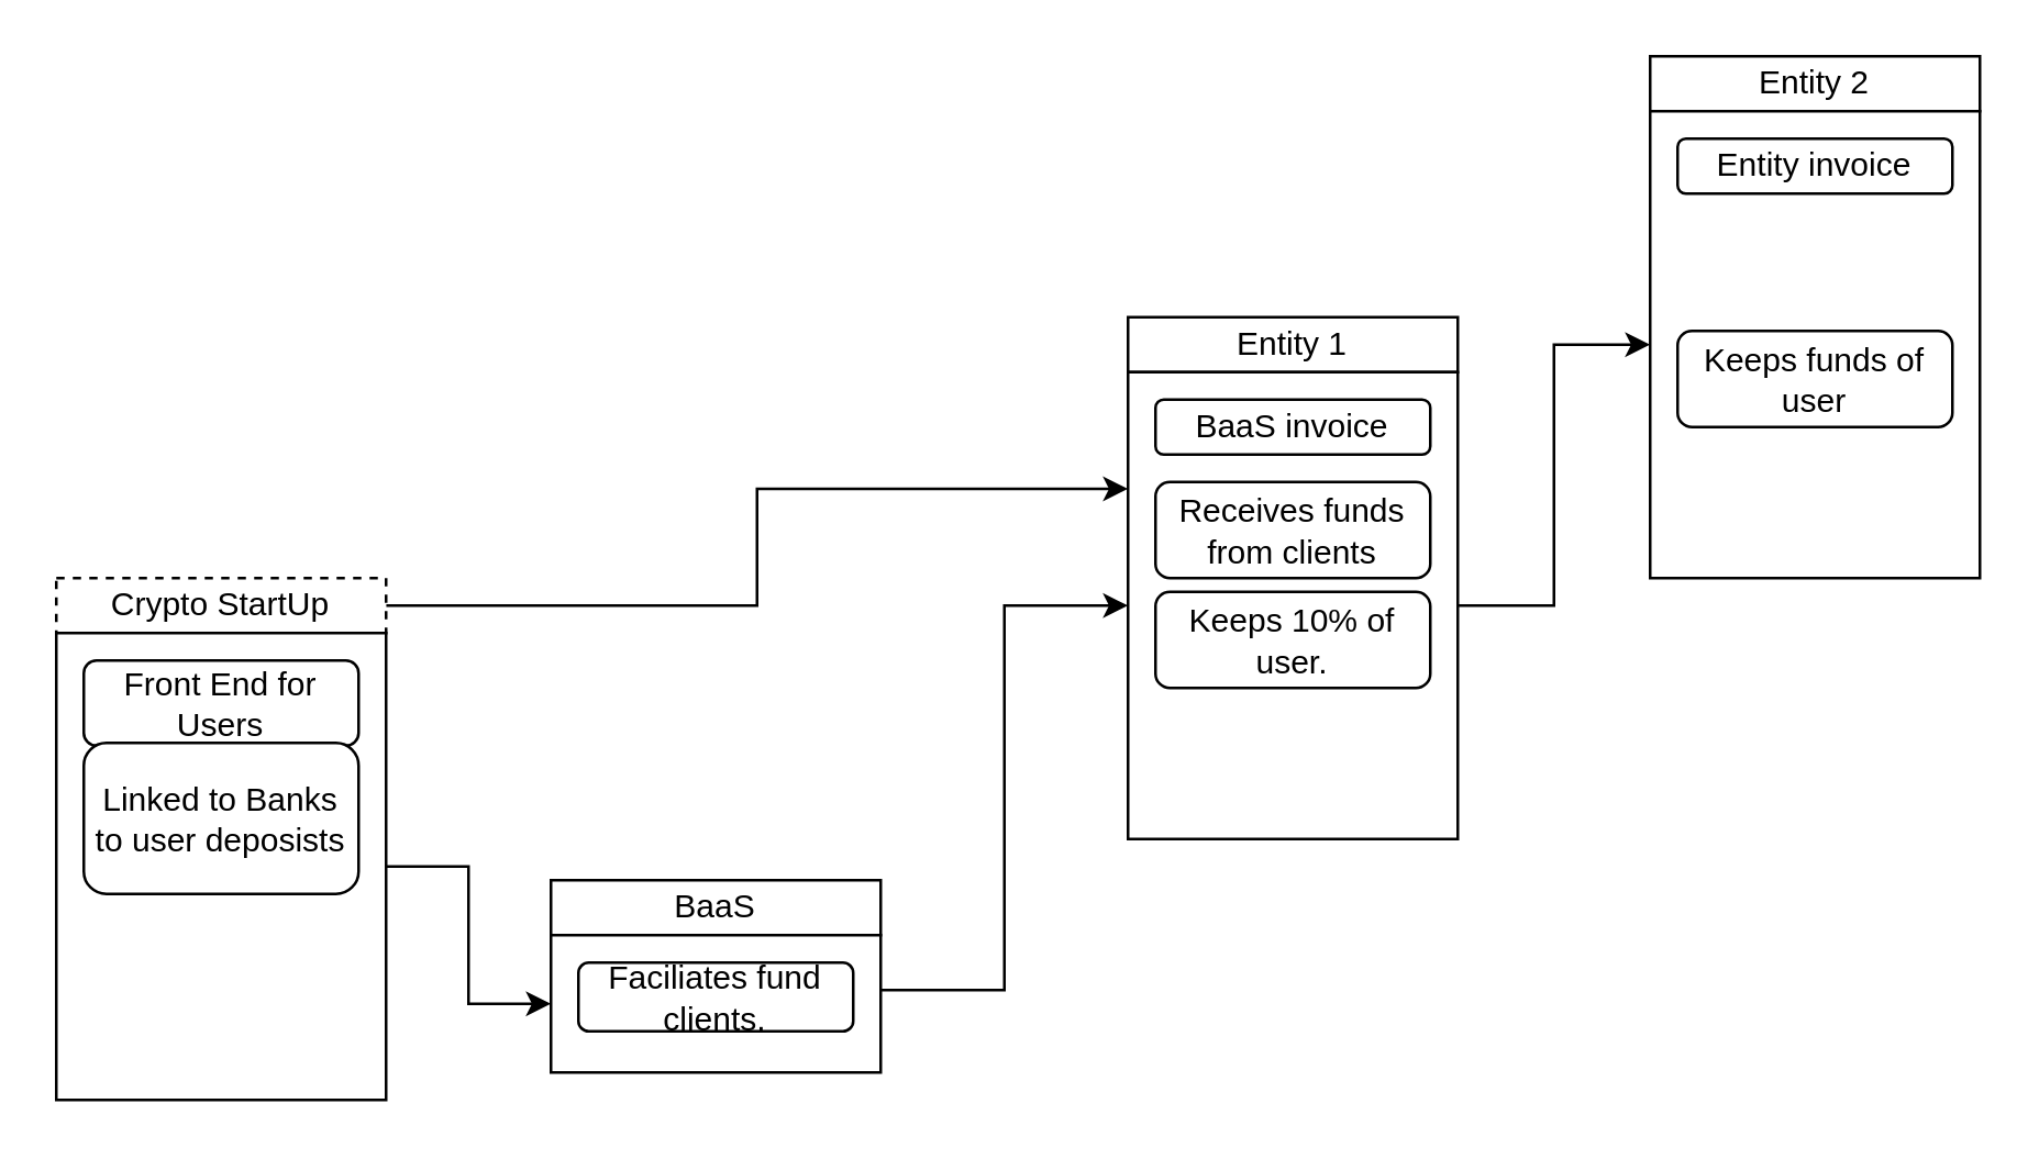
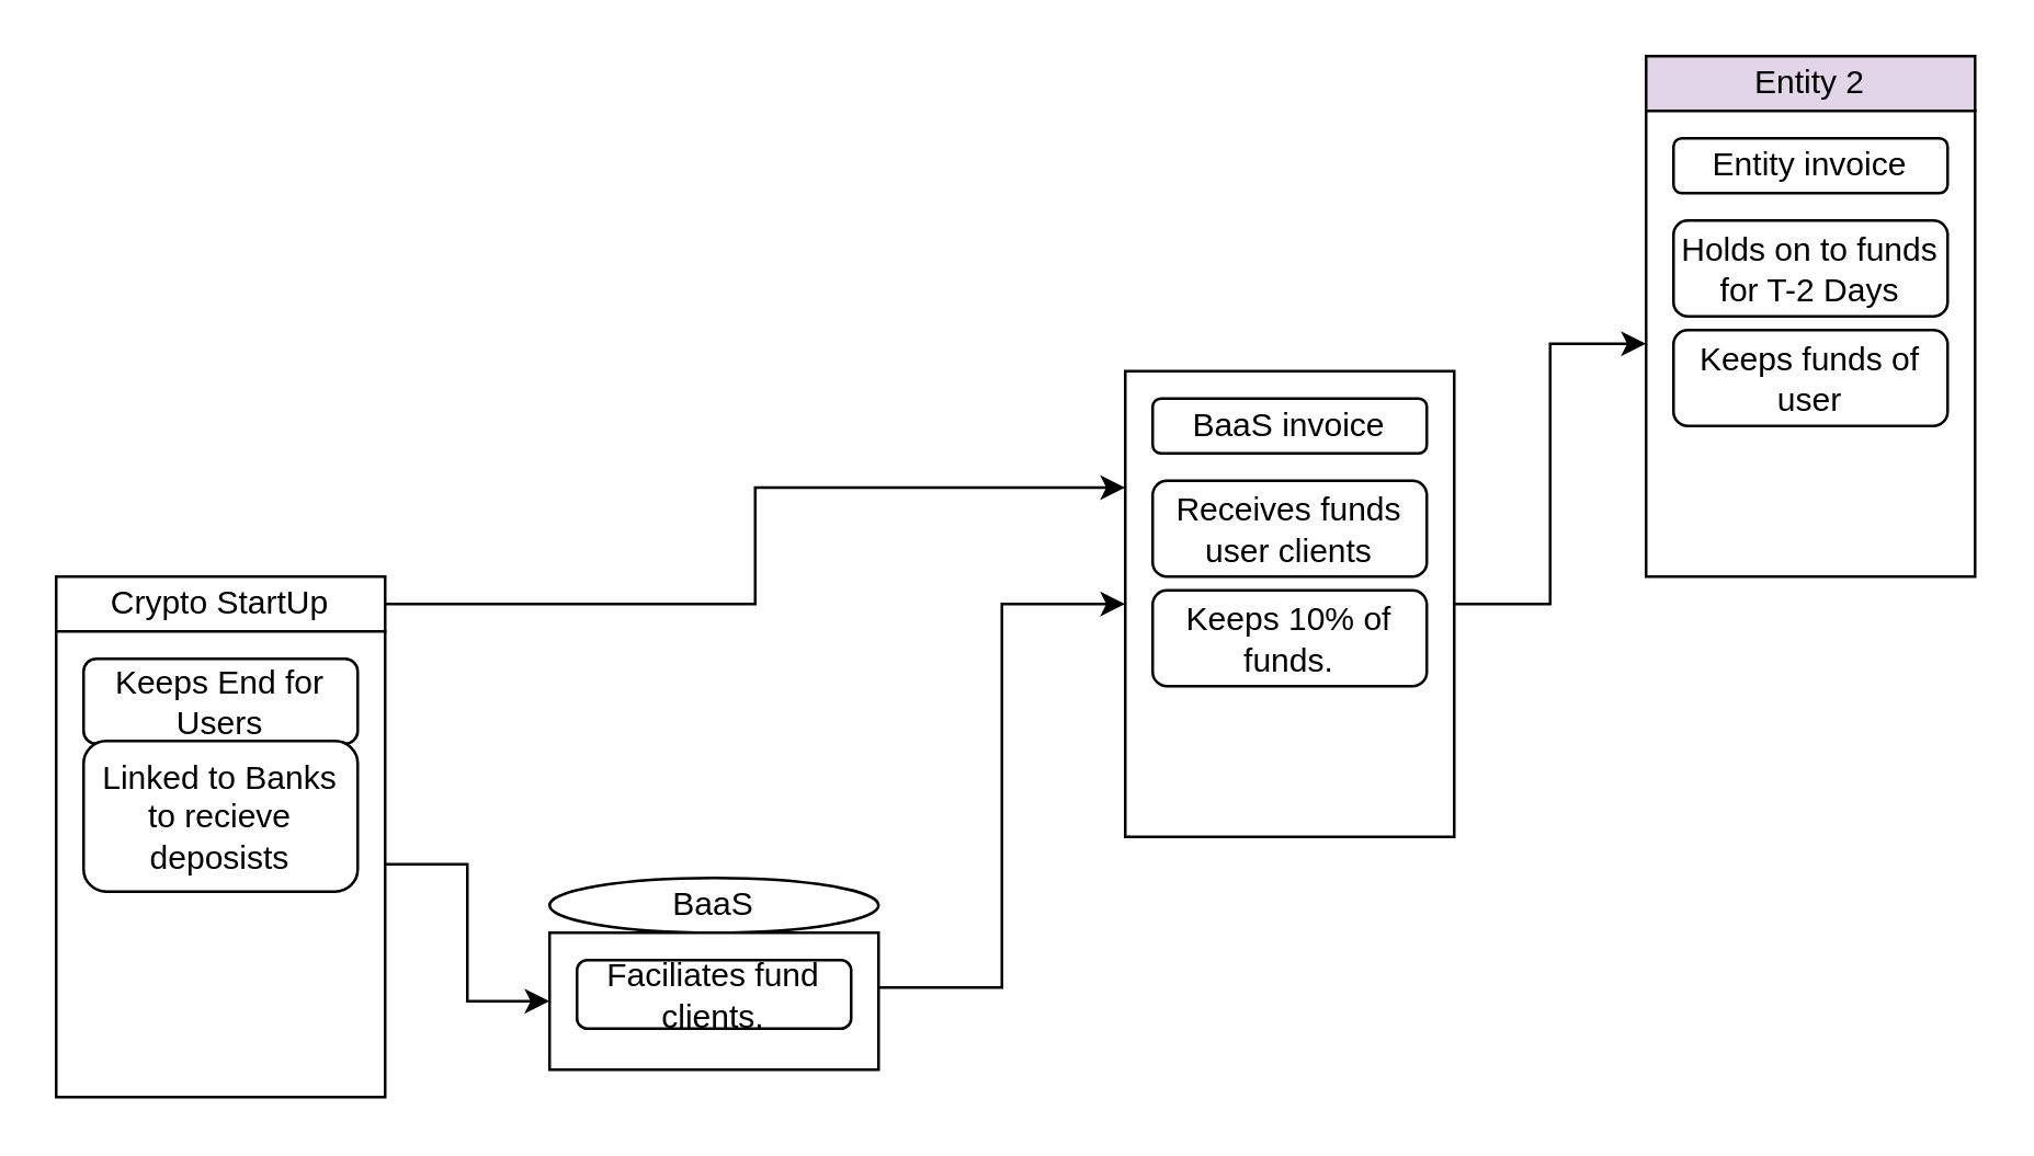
  <mxCell id="0" />
  <mxCell id="1" parent="0" />
- <mxCell id="2" value="Entity 1" style="rounded=0;whiteSpace=wrap;html=1;" vertex="1" parent="1"><mxGeometry x="410" y="115" width="120" height="20" as="geometry" /></mxCell>
  <mxCell id="3" style="edgeStyle=orthogonalEdgeStyle;rounded=0;orthogonalLoop=1;jettySize=auto;html=1;entryX=0;entryY=0.5;entryDx=0;entryDy=0;" edge="1" parent="1" source="4" target="9"><mxGeometry relative="1" as="geometry" /></mxCell>
  <mxCell id="4" value="" style="rounded=0;whiteSpace=wrap;html=1;" vertex="1" parent="1"><mxGeometry x="410" y="135" width="120" height="170" as="geometry" /></mxCell>
  <mxCell id="5" value="BaaS invoice" style="rounded=1;whiteSpace=wrap;html=1;" vertex="1" parent="1"><mxGeometry x="420" y="145" width="100" height="20" as="geometry" /></mxCell>
- <mxCell id="6" value="Receives funds from clients" style="rounded=1;whiteSpace=wrap;html=1;" vertex="1" parent="1"><mxGeometry x="420" y="175" width="100" height="35" as="geometry" /></mxCell>
- <mxCell id="7" value="Keeps 10% of user." style="rounded=1;whiteSpace=wrap;html=1;" vertex="1" parent="1"><mxGeometry x="420" y="215" width="100" height="35" as="geometry" /></mxCell>
- <mxCell id="8" value="Entity 2" style="rounded=0;whiteSpace=wrap;html=1;" vertex="1" parent="1"><mxGeometry x="600" y="20" width="120" height="20" as="geometry" /></mxCell>
+ <mxCell id="6" value="Receives funds user clients" style="rounded=1;whiteSpace=wrap;html=1;" vertex="1" parent="1"><mxGeometry x="420" y="175" width="100" height="35" as="geometry" /></mxCell>
+ <mxCell id="7" value="Keeps 10% of funds." style="rounded=1;whiteSpace=wrap;html=1;" vertex="1" parent="1"><mxGeometry x="420" y="215" width="100" height="35" as="geometry" /></mxCell>
+ <mxCell id="8" value="Entity 2" style="rounded=0;whiteSpace=wrap;html=1;fillColor=#e1d5e7;" vertex="1" parent="1"><mxGeometry x="600" y="20" width="120" height="20" as="geometry" /></mxCell>
  <mxCell id="9" value="" style="rounded=0;whiteSpace=wrap;html=1;" vertex="1" parent="1"><mxGeometry x="600" y="40" width="120" height="170" as="geometry" /></mxCell>
  <mxCell id="10" value="Entity invoice" style="rounded=1;whiteSpace=wrap;html=1;" vertex="1" parent="1"><mxGeometry x="610" y="50" width="100" height="20" as="geometry" /></mxCell>
+ <mxCell id="11" value="Holds on to funds for T-2 Days" style="rounded=1;whiteSpace=wrap;html=1;" vertex="1" parent="1"><mxGeometry x="610" y="80" width="100" height="35" as="geometry" /></mxCell>
  <mxCell id="12" value="Keeps funds of user" style="rounded=1;whiteSpace=wrap;html=1;" vertex="1" parent="1"><mxGeometry x="610" y="120" width="100" height="35" as="geometry" /></mxCell>
  <mxCell id="13" style="edgeStyle=orthogonalEdgeStyle;rounded=0;orthogonalLoop=1;jettySize=auto;html=1;entryX=0;entryY=0.25;entryDx=0;entryDy=0;" edge="1" parent="1" source="14" target="4"><mxGeometry relative="1" as="geometry" /></mxCell>
- <mxCell id="14" value="Crypto StartUp" style="rounded=0;whiteSpace=wrap;html=1;dashed=1;" vertex="1" parent="1"><mxGeometry x="20" y="210" width="120" height="20" as="geometry" /></mxCell>
+ <mxCell id="14" value="Crypto StartUp" style="rounded=0;whiteSpace=wrap;html=1;" vertex="1" parent="1"><mxGeometry x="20" y="210" width="120" height="20" as="geometry" /></mxCell>
  <mxCell id="15" style="edgeStyle=orthogonalEdgeStyle;rounded=0;orthogonalLoop=1;jettySize=auto;html=1;entryX=0;entryY=0.5;entryDx=0;entryDy=0;" edge="1" parent="1" source="16" target="21"><mxGeometry relative="1" as="geometry" /></mxCell>
  <mxCell id="16" value="" style="rounded=0;whiteSpace=wrap;html=1;" vertex="1" parent="1"><mxGeometry x="20" y="230" width="120" height="170" as="geometry" /></mxCell>
- <mxCell id="17" value="Front End for Users" style="rounded=1;whiteSpace=wrap;html=1;" vertex="1" parent="1"><mxGeometry x="30" y="240" width="100" height="31" as="geometry" /></mxCell>
- <mxCell id="18" value="Linked to Banks to user deposists" style="rounded=1;whiteSpace=wrap;html=1;" vertex="1" parent="1"><mxGeometry x="30" y="270" width="100" height="55" as="geometry" /></mxCell>
+ <mxCell id="17" value="Keeps End for Users" style="rounded=1;whiteSpace=wrap;html=1;" vertex="1" parent="1"><mxGeometry x="30" y="240" width="100" height="31" as="geometry" /></mxCell>
+ <mxCell id="18" value="Linked to Banks to recieve deposists" style="rounded=1;whiteSpace=wrap;html=1;" vertex="1" parent="1"><mxGeometry x="30" y="270" width="100" height="55" as="geometry" /></mxCell>
  <mxCell id="19" style="edgeStyle=orthogonalEdgeStyle;rounded=0;orthogonalLoop=1;jettySize=auto;html=1;" edge="1" parent="1" source="20"><mxGeometry relative="1" as="geometry"><mxPoint x="410" y="220" as="targetPoint" /><Array as="points"><mxPoint x="260" y="360" /><mxPoint x="365" y="360" /><mxPoint x="365" y="220" /></Array></mxGeometry></mxCell>
- <mxCell id="20" value="BaaS" style="rounded=0;whiteSpace=wrap;html=1;" vertex="1" parent="1"><mxGeometry x="200" y="320" width="120" height="20" as="geometry" /></mxCell>
+ <mxCell id="20" value="BaaS" style="ellipse;whiteSpace=wrap;html=1;" vertex="1" parent="1"><mxGeometry x="200" y="320" width="120" height="20" as="geometry" /></mxCell>
  <mxCell id="21" value="" style="rounded=0;whiteSpace=wrap;html=1;" vertex="1" parent="1"><mxGeometry x="200" y="340" width="120" height="50" as="geometry" /></mxCell>
  <mxCell id="22" value="Faciliates fund clients." style="rounded=1;whiteSpace=wrap;html=1;" vertex="1" parent="1"><mxGeometry x="210" y="350" width="100" height="25" as="geometry" /></mxCell>
